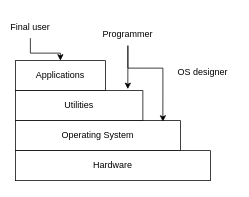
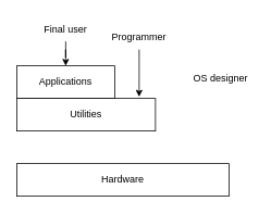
  <mxCell id="0" />
  <mxCell id="1" parent="0" />
  <mxCell id="2" value="Applications" style="rounded=0;whiteSpace=wrap;html=1;" vertex="1" parent="1"><mxGeometry x="20" y="80" width="120" height="40" as="geometry" /></mxCell>
  <mxCell id="3" value="Utilities" style="rounded=0;whiteSpace=wrap;html=1;" vertex="1" parent="1"><mxGeometry x="20" y="120" width="170" height="40" as="geometry" /></mxCell>
- <mxCell id="4" value="Operating System" style="rounded=0;whiteSpace=wrap;html=1;" vertex="1" parent="1"><mxGeometry x="20" y="160" width="220" height="40" as="geometry" /></mxCell>
  <mxCell id="5" value="Hardware" style="rounded=0;whiteSpace=wrap;html=1;" vertex="1" parent="1"><mxGeometry x="20" y="200" width="260" height="40" as="geometry" /></mxCell>
  <mxCell id="6" style="edgeStyle=orthogonalEdgeStyle;rounded=0;orthogonalLoop=1;jettySize=auto;html=1;entryX=0.5;entryY=0;entryDx=0;entryDy=0;" edge="1" parent="1" source="7" target="2"><mxGeometry relative="1" as="geometry" /></mxCell>
- <mxCell id="7" value="Final user" style="text;html=1;align=center;verticalAlign=middle;whiteSpace=wrap;rounded=0;" vertex="1" parent="1"><mxGeometry x="10" y="20" width="60" height="30" as="geometry" /></mxCell>
+ <mxCell id="7" value="Final user" style="text;html=1;align=center;verticalAlign=middle;whiteSpace=wrap;rounded=0;" vertex="1" parent="1"><mxGeometry x="50" y="20" width="60" height="30" as="geometry" /></mxCell>
  <mxCell id="8" value="Programmer" style="text;html=1;align=center;verticalAlign=middle;whiteSpace=wrap;rounded=0;" vertex="1" parent="1"><mxGeometry x="140" y="30" width="60" height="30" as="geometry" /></mxCell>
  <mxCell id="9" style="edgeStyle=orthogonalEdgeStyle;rounded=0;orthogonalLoop=1;jettySize=auto;html=1;entryX=0.882;entryY=-0.051;entryDx=0;entryDy=0;entryPerimeter=0;" edge="1" parent="1" source="8" target="3"><mxGeometry relative="1" as="geometry" /></mxCell>
  <mxCell id="10" value="OS designer" style="text;html=1;align=center;verticalAlign=middle;whiteSpace=wrap;rounded=0;" vertex="1" parent="1"><mxGeometry x="230" y="80" width="80" height="30" as="geometry" /></mxCell>
- <mxCell id="11" style="edgeStyle=orthogonalEdgeStyle;rounded=0;orthogonalLoop=1;jettySize=auto;html=1;exitX=0.5;exitY=1;exitDx=0;exitDy=0;entryX=0.894;entryY=0.035;entryDx=0;entryDy=0;entryPerimeter=0;" edge="1" parent="1" source="8" target="4"><mxGeometry relative="1" as="geometry"><Array as="points"><mxPoint x="170" y="90" /><mxPoint x="217" y="90" /></Array></mxGeometry></mxCell>
